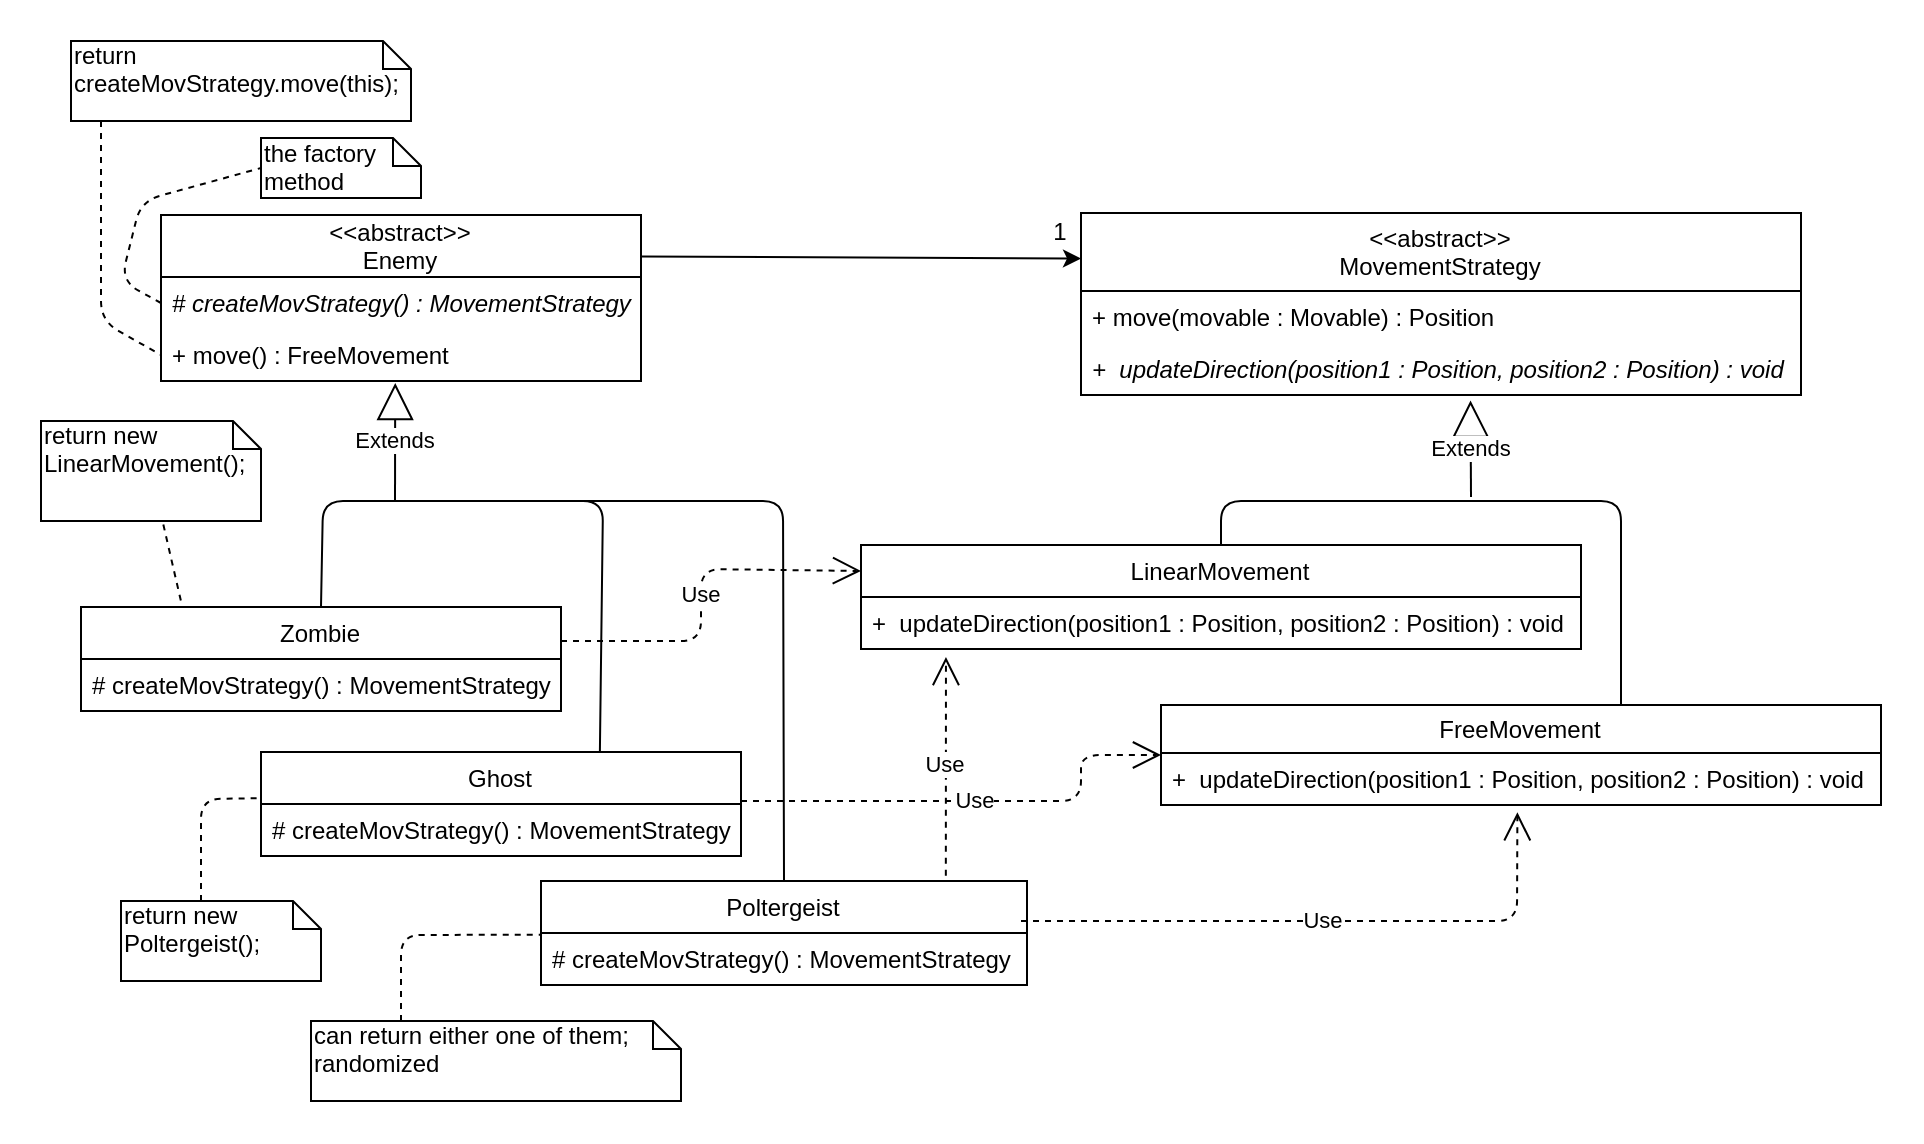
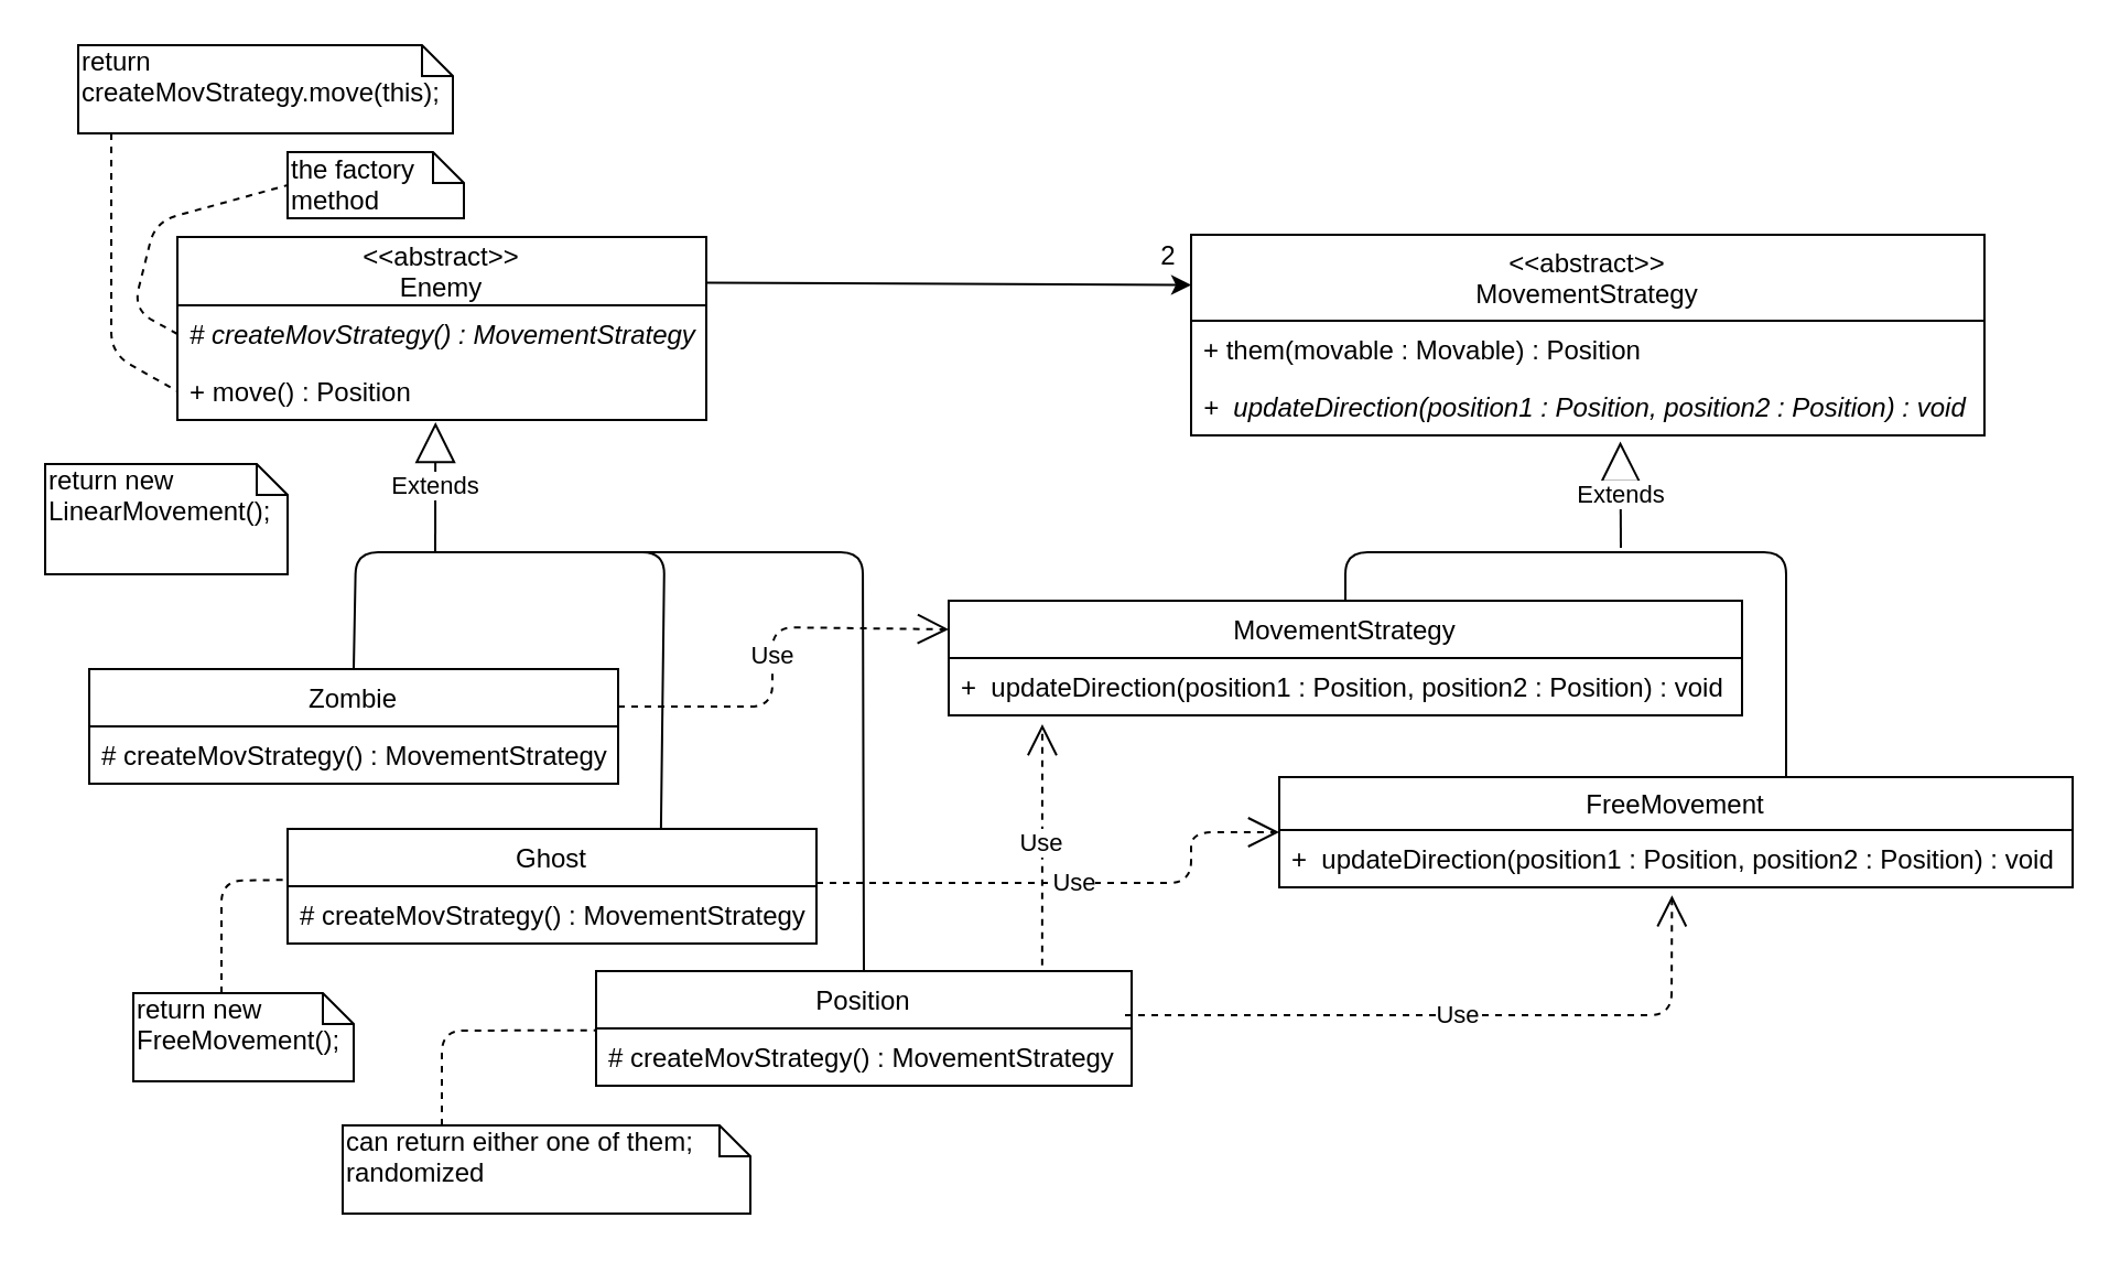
  <mxCell id="0" />
  <mxCell id="1" parent="0" />
  <mxCell id="2" value="&#10;&lt;&lt;abstract&gt;&gt;&#10;Enemy&#10;" style="swimlane;fontStyle=0;childLayout=stackLayout;horizontal=1;startSize=31;fillColor=none;horizontalStack=0;resizeParent=1;resizeParentMax=0;resizeLast=0;collapsible=1;marginBottom=0;" parent="1" vertex="1"><mxGeometry x="80" y="107" width="240" height="83" as="geometry" /></mxCell>
  <mxCell id="3" value="# createMovStrategy() : MovementStrategy&#10;" style="text;strokeColor=none;fillColor=none;align=left;verticalAlign=top;spacingLeft=4;spacingRight=4;overflow=hidden;rotatable=0;points=[[0,0.5],[1,0.5]];portConstraint=eastwest;fontStyle=2" parent="2" vertex="1"><mxGeometry y="31" width="240" height="26" as="geometry" /></mxCell>
- <mxCell id="4" value="+ move() : FreeMovement" style="text;strokeColor=none;fillColor=none;align=left;verticalAlign=top;spacingLeft=4;spacingRight=4;overflow=hidden;rotatable=0;points=[[0,0.5],[1,0.5]];portConstraint=eastwest;" parent="2" vertex="1"><mxGeometry y="57" width="240" height="26" as="geometry" /></mxCell>
+ <mxCell id="4" value="+ move() : Position" style="text;strokeColor=none;fillColor=none;align=left;verticalAlign=top;spacingLeft=4;spacingRight=4;overflow=hidden;rotatable=0;points=[[0,0.5],[1,0.5]];portConstraint=eastwest;" parent="2" vertex="1"><mxGeometry y="57" width="240" height="26" as="geometry" /></mxCell>
  <mxCell id="5" value="" style="endArrow=none;dashed=1;html=1;entryX=0;entryY=0.5;entryDx=0;entryDy=0;" parent="1" target="4" edge="1"><mxGeometry width="50" height="50" relative="1" as="geometry"><mxPoint x="50" y="60" as="sourcePoint" /><mxPoint x="90" y="220" as="targetPoint" /><Array as="points"><mxPoint x="50" y="160" /></Array></mxGeometry></mxCell>
  <mxCell id="6" value="return createMovStrategy.move(this);" style="shape=note;whiteSpace=wrap;html=1;size=14;verticalAlign=top;align=left;spacingTop=-6;" parent="1" vertex="1"><mxGeometry x="35" y="20" width="170" height="40" as="geometry" /></mxCell>
  <mxCell id="7" value="" style="endArrow=none;dashed=1;html=1;exitX=0;exitY=0.5;exitDx=0;exitDy=0;entryX=0;entryY=0.5;entryDx=0;entryDy=0;entryPerimeter=0;" parent="1" source="3" target="8" edge="1"><mxGeometry width="50" height="50" relative="1" as="geometry"><mxPoint y="120" as="sourcePoint" x="30" /><mxPoint x="70" y="70" as="targetPoint" /><Array as="points"><mxPoint x="60" y="140" /><mxPoint x="70" y="100" /></Array></mxGeometry></mxCell>
  <mxCell id="8" value="the factory method" style="shape=note;whiteSpace=wrap;html=1;size=14;verticalAlign=top;align=left;spacingTop=-6;" parent="1" vertex="1"><mxGeometry x="130" y="68.5" width="80" height="30" as="geometry" /></mxCell>
  <mxCell id="9" value="Extends" style="endArrow=block;endSize=16;endFill=0;html=1;entryX=0.488;entryY=1.038;entryDx=0;entryDy=0;entryPerimeter=0;" parent="1" target="4" edge="1"><mxGeometry width="160" relative="1" as="geometry"><mxPoint x="197" y="250" as="sourcePoint" /><mxPoint x="300" y="290" as="targetPoint" /></mxGeometry></mxCell>
  <mxCell id="10" value="Zombie" style="swimlane;fontStyle=0;childLayout=stackLayout;horizontal=1;startSize=26;fillColor=none;horizontalStack=0;resizeParent=1;resizeParentMax=0;resizeLast=0;collapsible=1;marginBottom=0;" parent="1" vertex="1"><mxGeometry x="40" y="303" width="240" height="52" as="geometry" /></mxCell>
  <mxCell id="11" value="# createMovStrategy() : MovementStrategy&#10;&#10;" style="text;strokeColor=none;fillColor=none;align=left;verticalAlign=top;spacingLeft=4;spacingRight=4;overflow=hidden;rotatable=0;points=[[0,0.5],[1,0.5]];portConstraint=eastwest;" parent="10" vertex="1"><mxGeometry y="26" width="240" height="26" as="geometry" /></mxCell>
- <mxCell id="12" value="Poltergeist" style="swimlane;fontStyle=0;childLayout=stackLayout;horizontal=1;startSize=26;fillColor=none;horizontalStack=0;resizeParent=1;resizeParentMax=0;resizeLast=0;collapsible=1;marginBottom=0;" parent="1" vertex="1"><mxGeometry x="270" y="440" width="243" height="52" as="geometry" /></mxCell>
+ <mxCell id="12" value="Position" style="swimlane;fontStyle=0;childLayout=stackLayout;horizontal=1;startSize=26;fillColor=none;horizontalStack=0;resizeParent=1;resizeParentMax=0;resizeLast=0;collapsible=1;marginBottom=0;" parent="1" vertex="1"><mxGeometry x="270" y="440" width="243" height="52" as="geometry" /></mxCell>
  <mxCell id="13" value="# createMovStrategy() : MovementStrategy&#10;&#10;" style="text;strokeColor=none;fillColor=none;align=left;verticalAlign=top;spacingLeft=4;spacingRight=4;overflow=hidden;rotatable=0;points=[[0,0.5],[1,0.5]];portConstraint=eastwest;" parent="12" vertex="1"><mxGeometry y="26" width="243" height="26" as="geometry" /></mxCell>
  <mxCell id="14" value="" style="endArrow=none;html=1;exitX=0.5;exitY=0;exitDx=0;exitDy=0;" parent="1" source="10" edge="1"><mxGeometry width="50" height="50" relative="1" as="geometry"><mxPoint x="80" y="290" as="sourcePoint" /><mxPoint x="200" y="250" as="targetPoint" /><Array as="points"><mxPoint x="161" y="250" /></Array></mxGeometry></mxCell>
  <mxCell id="15" value="" style="endArrow=none;html=1;entryX=0.706;entryY=0.007;entryDx=0;entryDy=0;entryPerimeter=0;" parent="1" target="25" edge="1"><mxGeometry width="50" height="50" relative="1" as="geometry"><mxPoint x="200" y="250" as="sourcePoint" /><mxPoint x="310" y="240" as="targetPoint" /><Array as="points"><mxPoint x="301" y="250" /></Array></mxGeometry></mxCell>
  <mxCell id="16" value="" style="endArrow=none;html=1;entryX=0.5;entryY=0;entryDx=0;entryDy=0;" parent="1" target="12" edge="1"><mxGeometry width="50" height="50" relative="1" as="geometry"><mxPoint x="200" y="250" as="sourcePoint" /><mxPoint x="450" y="230" as="targetPoint" /><Array as="points"><mxPoint x="391" y="250" /></Array></mxGeometry></mxCell>
- <mxCell id="17" value="1" style="text;html=1;strokeColor=none;fillColor=none;align=center;verticalAlign=middle;whiteSpace=wrap;rounded=0;" parent="1" vertex="1"><mxGeometry x="510" y="106" width="40" height="20" as="geometry" /></mxCell>
+ <mxCell id="17" value="2" style="text;html=1;strokeColor=none;fillColor=none;align=center;verticalAlign=middle;whiteSpace=wrap;rounded=0;" parent="1" vertex="1"><mxGeometry x="510" y="106" width="40" height="20" as="geometry" /></mxCell>
  <mxCell id="18" value="Extends" style="endArrow=block;endSize=16;endFill=0;html=1;entryX=0.541;entryY=1.106;entryDx=0;entryDy=0;entryPerimeter=0;" parent="1" target="37" edge="1"><mxGeometry width="160" relative="1" as="geometry"><mxPoint x="735" y="248" as="sourcePoint" /><mxPoint x="699" y="198" as="targetPoint" /></mxGeometry></mxCell>
- <mxCell id="19" value="LinearMovement" style="swimlane;fontStyle=0;childLayout=stackLayout;horizontal=1;startSize=26;fillColor=none;horizontalStack=0;resizeParent=1;resizeParentMax=0;resizeLast=0;collapsible=1;marginBottom=0;" parent="1" vertex="1"><mxGeometry x="430" y="272" width="360" height="52" as="geometry" /></mxCell>
+ <mxCell id="19" value="MovementStrategy" style="swimlane;fontStyle=0;childLayout=stackLayout;horizontal=1;startSize=26;fillColor=none;horizontalStack=0;resizeParent=1;resizeParentMax=0;resizeLast=0;collapsible=1;marginBottom=0;" parent="1" vertex="1"><mxGeometry x="430" y="272" width="360" height="52" as="geometry" /></mxCell>
  <mxCell id="20" value="+  updateDirection(position1 : Position, position2 : Position) : void&#10;&#10;" style="text;strokeColor=none;fillColor=none;align=left;verticalAlign=top;spacingLeft=4;spacingRight=4;overflow=hidden;rotatable=0;points=[[0,0.5],[1,0.5]];portConstraint=eastwest;" parent="19" vertex="1"><mxGeometry y="26" width="360" height="26" as="geometry" /></mxCell>
  <mxCell id="21" value="" style="endArrow=none;html=1;exitX=0.5;exitY=0;exitDx=0;exitDy=0;" parent="1" source="19" edge="1"><mxGeometry width="50" height="50" relative="1" as="geometry"><mxPoint x="570" y="280" as="sourcePoint" /><mxPoint x="690" y="250" as="targetPoint" /><Array as="points"><mxPoint x="610" y="250" /></Array></mxGeometry></mxCell>
  <mxCell id="22" value="" style="endArrow=none;html=1;" parent="1" edge="1"><mxGeometry width="50" height="50" relative="1" as="geometry"><mxPoint x="690" y="250" as="sourcePoint" /><mxPoint x="810" y="352" as="targetPoint" /><Array as="points"><mxPoint x="810" y="250" /></Array></mxGeometry></mxCell>
  <mxCell id="23" value="FreeMovement" style="swimlane;fontStyle=0;childLayout=stackLayout;horizontal=1;startSize=24;fillColor=none;horizontalStack=0;resizeParent=1;resizeParentMax=0;resizeLast=0;collapsible=1;marginBottom=0;" parent="1" vertex="1"><mxGeometry x="580" y="352" width="360" height="50" as="geometry" /></mxCell>
  <mxCell id="24" value="+  updateDirection(position1 : Position, position2 : Position) : void&#10;" style="text;strokeColor=none;fillColor=none;align=left;verticalAlign=top;spacingLeft=4;spacingRight=4;overflow=hidden;rotatable=0;points=[[0,0.5],[1,0.5]];portConstraint=eastwest;" parent="23" vertex="1"><mxGeometry y="24" width="360" height="26" as="geometry" /></mxCell>
  <mxCell id="25" value="Ghost" style="swimlane;fontStyle=0;childLayout=stackLayout;horizontal=1;startSize=26;fillColor=none;horizontalStack=0;resizeParent=1;resizeParentMax=0;resizeLast=0;collapsible=1;marginBottom=0;" parent="1" vertex="1"><mxGeometry x="130" y="375.5" width="240" height="52" as="geometry" /></mxCell>
  <mxCell id="26" value="# createMovStrategy() : MovementStrategy&#10;&#10;" style="text;strokeColor=none;fillColor=none;align=left;verticalAlign=top;spacingLeft=4;spacingRight=4;overflow=hidden;rotatable=0;points=[[0,0.5],[1,0.5]];portConstraint=eastwest;" parent="25" vertex="1"><mxGeometry y="26" width="240" height="26" as="geometry" /></mxCell>
  <mxCell id="27" value="Use" style="endArrow=open;endSize=12;dashed=1;html=1;entryX=0;entryY=0.25;entryDx=0;entryDy=0;" parent="1" target="19" edge="1"><mxGeometry width="160" relative="1" as="geometry"><mxPoint x="280" y="320" as="sourcePoint" /><mxPoint x="470" y="317" as="targetPoint" /><Array as="points"><mxPoint x="350" y="320" /><mxPoint x="350" y="284" /></Array></mxGeometry></mxCell>
  <mxCell id="28" value="Use" style="endArrow=open;endSize=12;dashed=1;html=1;entryX=0.495;entryY=1.14;entryDx=0;entryDy=0;entryPerimeter=0;" parent="1" target="24" edge="1"><mxGeometry width="160" relative="1" as="geometry"><mxPoint x="510" y="460" as="sourcePoint" /><mxPoint x="810" y="431.529" as="targetPoint" /><Array as="points"><mxPoint x="758" y="460" /></Array></mxGeometry></mxCell>
  <mxCell id="29" value="return new LinearMovement();" style="shape=note;whiteSpace=wrap;html=1;size=14;verticalAlign=top;align=left;spacingTop=-6;" parent="1" vertex="1"><mxGeometry x="20" y="210" width="110" height="50" as="geometry" /></mxCell>
- <mxCell id="30" value="" style="endArrow=none;dashed=1;html=1;exitX=0.208;exitY=-0.062;exitDx=0;exitDy=0;exitPerimeter=0;" parent="1" source="10" target="29" edge="1"><mxGeometry width="50" height="50" relative="1" as="geometry"><mxPoint x="50" y="290" as="sourcePoint" /><mxPoint x="100" y="240" as="targetPoint" /></mxGeometry></mxCell>
  <mxCell id="31" value="" style="endArrow=none;dashed=1;html=1;entryX=-0.005;entryY=-0.112;entryDx=0;entryDy=0;entryPerimeter=0;" parent="1" target="26" edge="1"><mxGeometry width="50" height="50" relative="1" as="geometry"><mxPoint x="100" y="450" as="sourcePoint" /><mxPoint x="160" y="460" as="targetPoint" /><Array as="points"><mxPoint x="100" y="399" /></Array></mxGeometry></mxCell>
- <mxCell id="32" value="return new&lt;br&gt;Poltergeist();&lt;br&gt;" style="shape=note;whiteSpace=wrap;html=1;size=14;verticalAlign=top;align=left;spacingTop=-6;" parent="1" vertex="1"><mxGeometry x="60" y="450" width="100" height="40" as="geometry" /></mxCell>
+ <mxCell id="32" value="return new&lt;br&gt;FreeMovement();&lt;br&gt;" style="shape=note;whiteSpace=wrap;html=1;size=14;verticalAlign=top;align=left;spacingTop=-6;" parent="1" vertex="1"><mxGeometry x="60" y="450" width="100" height="40" as="geometry" /></mxCell>
  <mxCell id="33" value="" style="endArrow=none;dashed=1;html=1;entryX=0;entryY=0.032;entryDx=0;entryDy=0;entryPerimeter=0;" parent="1" target="13" edge="1"><mxGeometry width="50" height="50" relative="1" as="geometry"><mxPoint x="200" y="510" as="sourcePoint" /><mxPoint x="250" y="490" as="targetPoint" /><Array as="points"><mxPoint x="200" y="467" /></Array></mxGeometry></mxCell>
  <mxCell id="34" value="can return either one of them;&amp;nbsp;&lt;br&gt;randomized&lt;br&gt;" style="shape=note;whiteSpace=wrap;html=1;size=14;verticalAlign=top;align=left;spacingTop=-6;" parent="1" vertex="1"><mxGeometry x="155" y="510" width="185" height="40" as="geometry" /></mxCell>
  <mxCell id="35" value="&#10;&#10;&lt;&lt;abstract&gt;&gt;&#10;MovementStrategy&#10;&#10;" style="swimlane;fontStyle=0;childLayout=stackLayout;horizontal=1;startSize=39;fillColor=none;horizontalStack=0;resizeParent=1;resizeParentMax=0;resizeLast=0;collapsible=1;marginBottom=0;" parent="1" vertex="1"><mxGeometry x="540" y="106" width="360" height="91" as="geometry" /></mxCell>
- <mxCell id="36" value="+ move(movable : Movable) : Position " style="text;strokeColor=none;fillColor=none;align=left;verticalAlign=top;spacingLeft=4;spacingRight=4;overflow=hidden;rotatable=0;points=[[0,0.5],[1,0.5]];portConstraint=eastwest;" parent="35" vertex="1"><mxGeometry y="39" width="360" height="26" as="geometry" /></mxCell>
+ <mxCell id="36" value="+ them(movable : Movable) : Position " style="text;strokeColor=none;fillColor=none;align=left;verticalAlign=top;spacingLeft=4;spacingRight=4;overflow=hidden;rotatable=0;points=[[0,0.5],[1,0.5]];portConstraint=eastwest;" parent="35" vertex="1"><mxGeometry y="39" width="360" height="26" as="geometry" /></mxCell>
  <mxCell id="37" value="+  updateDirection(position1 : Position, position2 : Position) : void&#10;" style="text;strokeColor=none;fillColor=none;align=left;verticalAlign=top;spacingLeft=4;spacingRight=4;overflow=hidden;rotatable=0;points=[[0,0.5],[1,0.5]];portConstraint=eastwest;fontStyle=2" parent="35" vertex="1"><mxGeometry y="65" width="360" height="26" as="geometry" /></mxCell>
  <mxCell id="38" value="" style="endArrow=classic;html=1;exitX=1;exitY=0.25;exitDx=0;exitDy=0;entryX=0;entryY=0.25;entryDx=0;entryDy=0;" parent="1" source="2" target="35" edge="1"><mxGeometry width="50" height="50" relative="1" as="geometry"><mxPoint x="360" y="160" as="sourcePoint" /><mxPoint x="560" y="140" as="targetPoint" /></mxGeometry></mxCell>
  <mxCell id="39" value="Use" style="endArrow=open;endSize=12;dashed=1;html=1;entryX=0;entryY=0.5;entryDx=0;entryDy=0;" parent="1" target="23" edge="1"><mxGeometry width="160" relative="1" as="geometry"><mxPoint x="370" y="400" as="sourcePoint" /><mxPoint x="600" y="400" as="targetPoint" /><Array as="points"><mxPoint x="540" y="400" /><mxPoint x="540" y="377" /></Array></mxGeometry></mxCell>
  <mxCell id="40" value="Use" style="endArrow=open;endSize=12;dashed=1;html=1;entryX=0.118;entryY=1.154;entryDx=0;entryDy=0;entryPerimeter=0;exitX=0.833;exitY=-0.05;exitDx=0;exitDy=0;exitPerimeter=0;" parent="1" source="12" target="20" edge="1"><mxGeometry width="160" relative="1" as="geometry"><mxPoint x="450" y="370" as="sourcePoint" /><mxPoint x="610" y="370" as="targetPoint" /></mxGeometry></mxCell>
